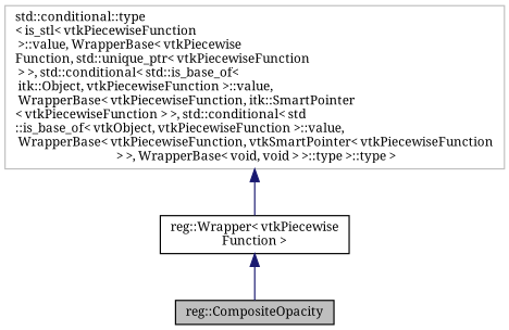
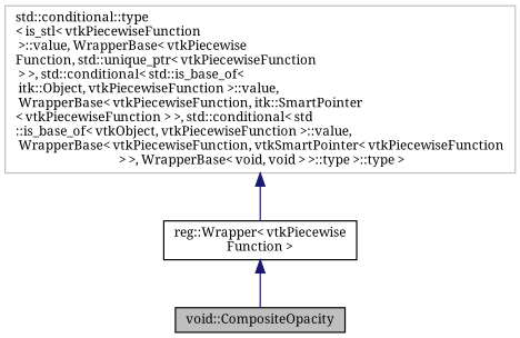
  digraph {
    rankdir=TB
    fontname="Noto Serif"
    node [color=black fillcolor=white fontname="Noto Serif" fontsize=10 shape=record style=filled]
    edge [color=midnightblue dir=back fontname="Noto Serif" fontsize=10 labelfontname=Helvetica labelfontsize=10 style=solid]
-   n1 [fillcolor=grey75 fontcolor=black height=0.2 label="reg::CompositeOpacity" width=0.4]
+   n1 [fillcolor=grey75 fontcolor=black height=0.2 label="void::CompositeOpacity" width=0.4]
    n2 [height=0.2 label="reg::Wrapper\< vtkPiecewise\lFunction \>" width=0.4]
    n3 [color=grey75 height=0.2 label="std::conditional::type\l\< is_stl\< vtkPiecewiseFunction\l \>::value, WrapperBase\< vtkPiecewise\lFunction, std::unique_ptr\< vtkPiecewiseFunction\l \> \>, std::conditional\< std::is_base_of\<\l itk::Object, vtkPiecewiseFunction \>::value,\l WrapperBase\< vtkPiecewiseFunction, itk::SmartPointer\l\< vtkPiecewiseFunction \> \>, std::conditional\< std\l::is_base_of\< vtkObject, vtkPiecewiseFunction \>::value,\l WrapperBase\< vtkPiecewiseFunction, vtkSmartPointer\< vtkPiecewiseFunction\l \> \>, WrapperBase\< void, void \> \>::type \>::type \>" width=0.4]
    n2 -> n1
    n3 -> n2
  }
